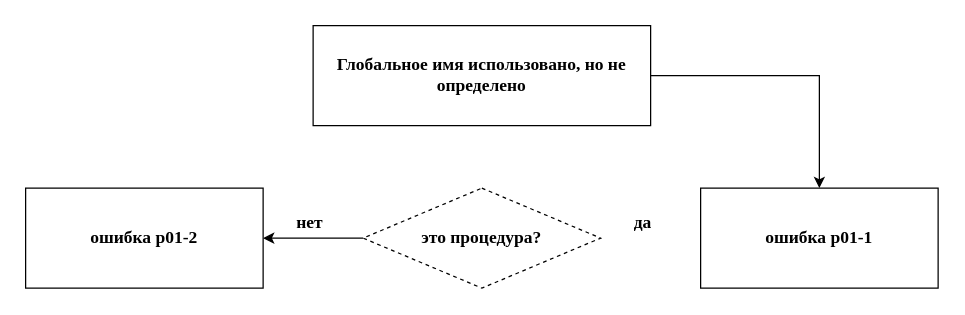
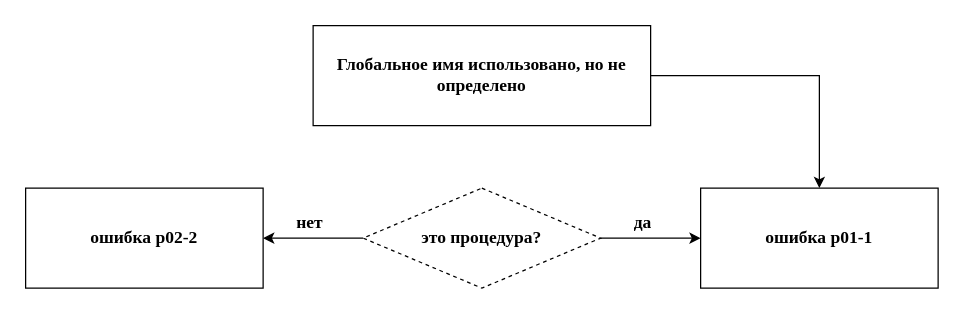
  <mxCell id="0" />
  <mxCell id="1" parent="0" />
  <mxCell id="2" value="" style="edgeStyle=orthogonalEdgeStyle;rounded=0;orthogonalLoop=1;jettySize=auto;html=1;fontFamily=Verdana;fontSize=14;" edge="1" parent="1" source="3" target="7"><mxGeometry relative="1" as="geometry" /></mxCell>
  <mxCell id="3" value="Глобальное имя использовано, но не определено" style="square;whiteSpace=wrap;html=1;fontStyle=1;fontFamily=Verdana;fontSize=14;" vertex="1" parent="1"><mxGeometry x="250" y="20" width="270" height="80" as="geometry" /></mxCell>
+ <mxCell id="4" value="" style="edgeStyle=orthogonalEdgeStyle;rounded=0;orthogonalLoop=1;jettySize=auto;html=1;fontFamily=Verdana;fontSize=14;fontStyle=1" edge="1" parent="1" source="6" target="7"><mxGeometry relative="1" as="geometry" /></mxCell>
  <mxCell id="5" style="edgeStyle=orthogonalEdgeStyle;rounded=0;orthogonalLoop=1;jettySize=auto;html=1;fontFamily=Verdana;fontSize=14;" edge="1" parent="1" source="6" target="9"><mxGeometry relative="1" as="geometry" /></mxCell>
  <mxCell id="6" value="это процедура?" style="rhombus;whiteSpace=wrap;html=1;fontStyle=1;fontFamily=Verdana;fontSize=14;dashed=1;" vertex="1" parent="1"><mxGeometry x="290" y="150" width="190" height="80" as="geometry" /></mxCell>
  <mxCell id="7" value="ошибка p01-1" style="square;whiteSpace=wrap;html=1;fontStyle=1;fontFamily=Verdana;fontSize=14;" vertex="1" parent="1"><mxGeometry x="560" y="150" width="190" height="80" as="geometry" /></mxCell>
  <mxCell id="8" value="да" style="text;html=1;resizable=0;points=[];autosize=1;align=left;verticalAlign=top;spacingTop=-4;fontSize=14;fontFamily=Verdana;fontStyle=1" vertex="1" parent="1"><mxGeometry x="505" y="167" width="30" height="20" as="geometry" /></mxCell>
- <mxCell id="9" value="ошибка p01-2" style="square;whiteSpace=wrap;html=1;fontStyle=1;fontFamily=Verdana;fontSize=14;" vertex="1" parent="1"><mxGeometry x="20" y="150" width="190" height="80" as="geometry" /></mxCell>
+ <mxCell id="9" value="ошибка p02-2" style="square;whiteSpace=wrap;html=1;fontStyle=1;fontFamily=Verdana;fontSize=14;" vertex="1" parent="1"><mxGeometry x="20" y="150" width="190" height="80" as="geometry" /></mxCell>
  <mxCell id="10" value="нет&lt;br&gt;" style="text;html=1;resizable=0;points=[];autosize=1;align=left;verticalAlign=top;spacingTop=-4;fontSize=14;fontFamily=Verdana;fontStyle=1" vertex="1" parent="1"><mxGeometry x="235" y="167" width="40" height="20" as="geometry" /></mxCell>
